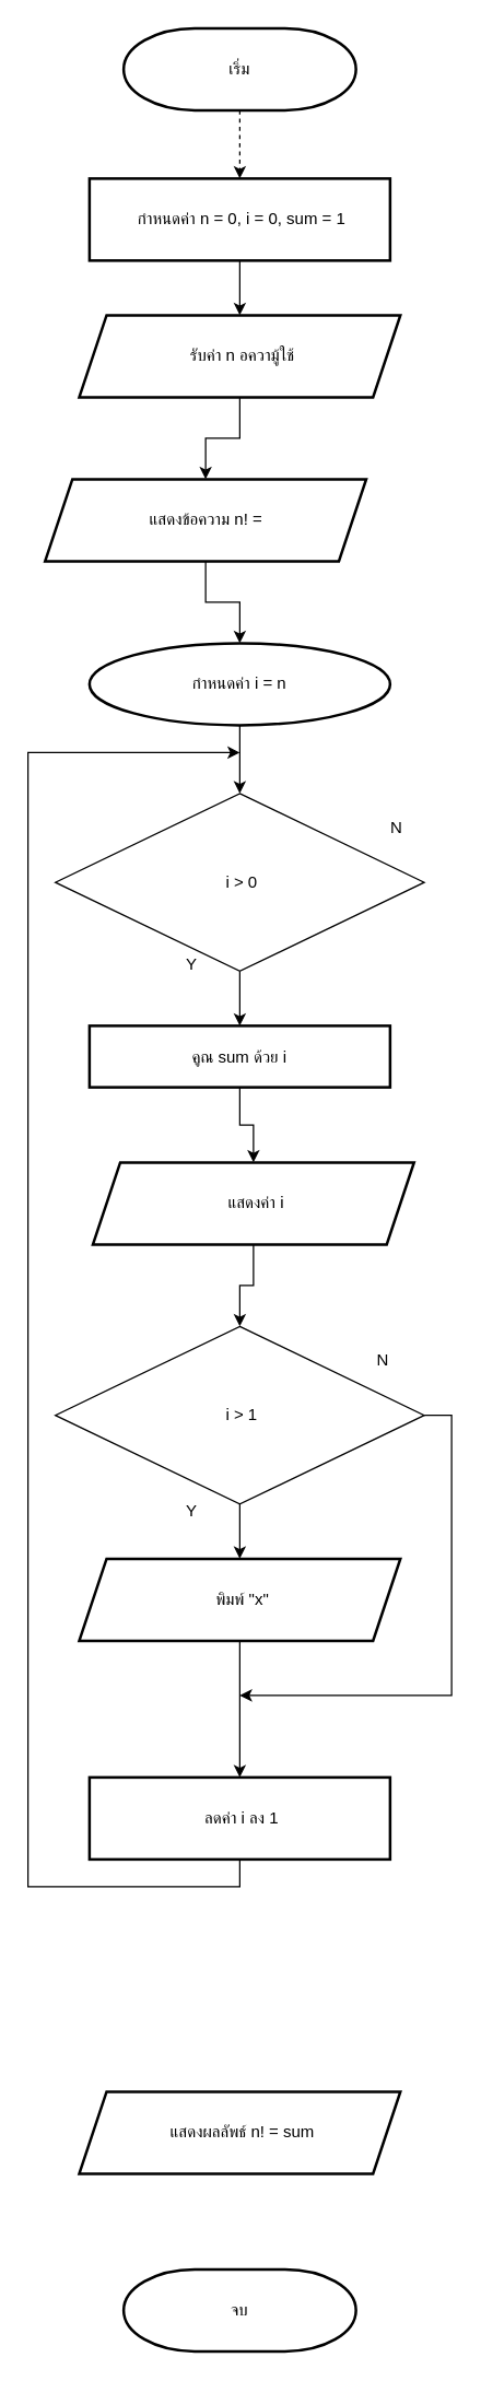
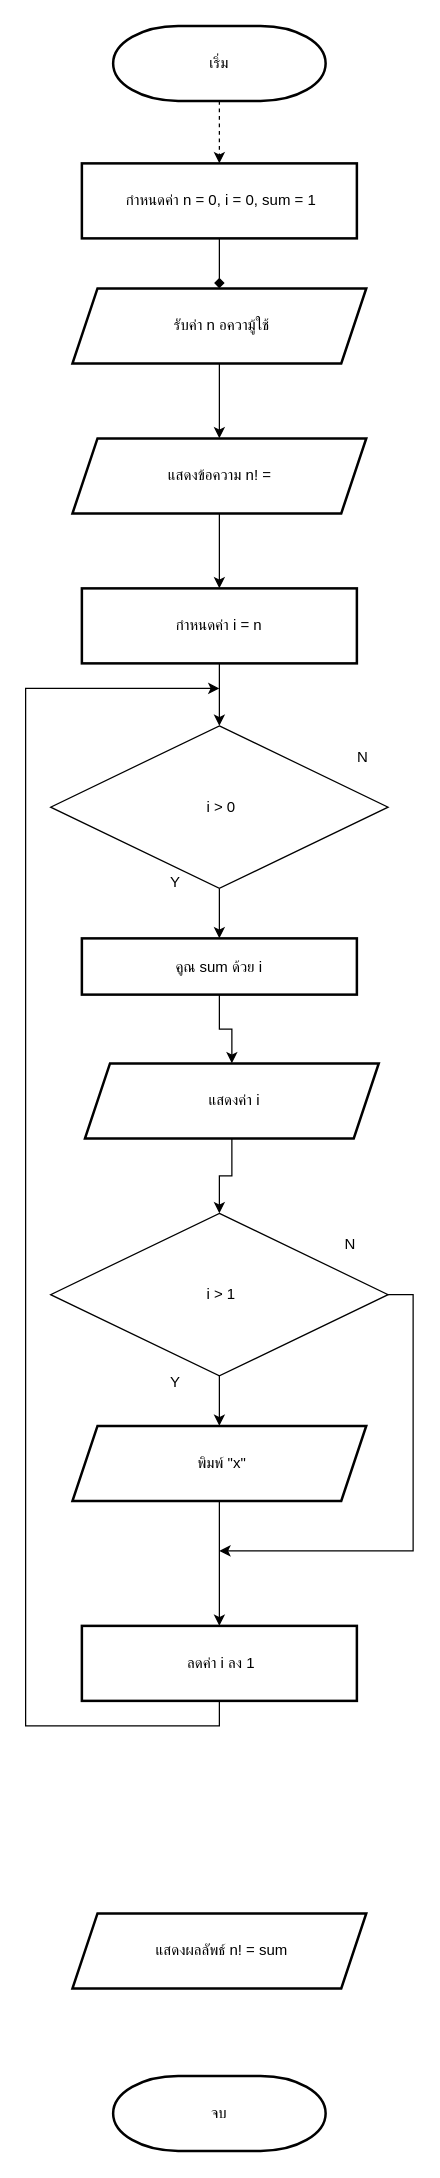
  <mxCell id="0" />
  <mxCell id="1" parent="0" />
  <mxCell id="2" value="" style="edgeStyle=orthogonalEdgeStyle;rounded=0;orthogonalLoop=1;jettySize=auto;html=1;dashed=1;" edge="1" parent="1" source="3" target="5"><mxGeometry relative="1" as="geometry" /></mxCell>
  <mxCell id="3" value="เริ่ม" style="strokeWidth=2;html=1;shape=mxgraph.flowchart.terminator;whiteSpace=wrap;" vertex="1" parent="1"><mxGeometry x="90" y="20" width="170" height="60" as="geometry" /></mxCell>
- <mxCell id="4" value="" style="edgeStyle=orthogonalEdgeStyle;rounded=0;orthogonalLoop=1;jettySize=auto;html=1;" edge="1" parent="1" source="5" target="7"><mxGeometry relative="1" as="geometry" /></mxCell>
+ <mxCell id="4" value="" style="edgeStyle=orthogonalEdgeStyle;rounded=0;orthogonalLoop=1;jettySize=auto;html=1;endArrow=diamond;" edge="1" parent="1" source="5" target="7"><mxGeometry relative="1" as="geometry" /></mxCell>
  <mxCell id="5" value="&amp;nbsp;กำหนดค่า n = 0, i = 0, sum = 1" style="whiteSpace=wrap;html=1;strokeWidth=2;" vertex="1" parent="1"><mxGeometry x="65" y="130" width="220" height="60" as="geometry" /></mxCell>
  <mxCell id="6" value="" style="edgeStyle=orthogonalEdgeStyle;rounded=0;orthogonalLoop=1;jettySize=auto;html=1;" edge="1" parent="1" source="7" target="9"><mxGeometry relative="1" as="geometry" /></mxCell>
  <mxCell id="7" value="&lt;div&gt;&amp;nbsp;รับค่า n อความู้ใช้&lt;br&gt;&lt;/div&gt;" style="shape=parallelogram;perimeter=parallelogramPerimeter;whiteSpace=wrap;html=1;fixedSize=1;strokeWidth=2;" vertex="1" parent="1"><mxGeometry x="57.5" y="230" width="235" height="60" as="geometry" /></mxCell>
  <mxCell id="8" value="" style="edgeStyle=orthogonalEdgeStyle;rounded=0;orthogonalLoop=1;jettySize=auto;html=1;" edge="1" parent="1" source="9" target="11"><mxGeometry relative="1" as="geometry" /></mxCell>
- <mxCell id="9" value="&lt;div&gt;แสดงข้อความ n! =&lt;br&gt;&lt;/div&gt;" style="shape=parallelogram;perimeter=parallelogramPerimeter;whiteSpace=wrap;html=1;fixedSize=1;strokeWidth=2;" vertex="1" parent="1"><mxGeometry x="32.5" y="350" width="235" height="60" as="geometry" /></mxCell>
+ <mxCell id="9" value="&lt;div&gt;แสดงข้อความ n! =&lt;br&gt;&lt;/div&gt;" style="shape=parallelogram;perimeter=parallelogramPerimeter;whiteSpace=wrap;html=1;fixedSize=1;strokeWidth=2;" vertex="1" parent="1"><mxGeometry x="57.5" y="350" width="235" height="60" as="geometry" /></mxCell>
  <mxCell id="10" value="" style="edgeStyle=orthogonalEdgeStyle;rounded=0;orthogonalLoop=1;jettySize=auto;html=1;" edge="1" parent="1" source="11" target="13"><mxGeometry relative="1" as="geometry" /></mxCell>
- <mxCell id="11" value="กำหนดค่า i = n" style="ellipse;whiteSpace=wrap;html=1;strokeWidth=2;" vertex="1" parent="1"><mxGeometry x="65" y="470" width="220" height="60" as="geometry" /></mxCell>
+ <mxCell id="11" value="กำหนดค่า i = n" style="whiteSpace=wrap;html=1;strokeWidth=2;" vertex="1" parent="1"><mxGeometry x="65" y="470" width="220" height="60" as="geometry" /></mxCell>
  <mxCell id="12" value="" style="edgeStyle=orthogonalEdgeStyle;rounded=0;orthogonalLoop=1;jettySize=auto;html=1;" edge="1" parent="1" source="13" target="16"><mxGeometry relative="1" as="geometry" /></mxCell>
  <mxCell id="13" value="&amp;nbsp;i &amp;gt; 0" style="rhombus;whiteSpace=wrap;html=1;" vertex="1" parent="1"><mxGeometry x="40" y="580" width="270" height="130" as="geometry" /></mxCell>
  <mxCell id="14" value="Y" style="text;html=1;align=center;verticalAlign=middle;whiteSpace=wrap;rounded=0;" vertex="1" parent="1"><mxGeometry x="110" y="690" width="60" height="30" as="geometry" /></mxCell>
  <mxCell id="15" value="" style="edgeStyle=orthogonalEdgeStyle;rounded=0;orthogonalLoop=1;jettySize=auto;html=1;" edge="1" parent="1" source="16" target="18"><mxGeometry relative="1" as="geometry" /></mxCell>
  <mxCell id="16" value="คูณ sum ด้วย i" style="whiteSpace=wrap;html=1;strokeWidth=2;" vertex="1" parent="1"><mxGeometry x="65" y="750" width="220" height="45" as="geometry" /></mxCell>
  <mxCell id="17" value="" style="edgeStyle=orthogonalEdgeStyle;rounded=0;orthogonalLoop=1;jettySize=auto;html=1;" edge="1" parent="1" source="18" target="21"><mxGeometry relative="1" as="geometry" /></mxCell>
  <mxCell id="18" value="&lt;div&gt;&amp;nbsp;แสดงค่า i&lt;br&gt;&lt;/div&gt;" style="shape=parallelogram;perimeter=parallelogramPerimeter;whiteSpace=wrap;html=1;fixedSize=1;strokeWidth=2;" vertex="1" parent="1"><mxGeometry x="67.5" y="850" width="235" height="60" as="geometry" /></mxCell>
  <mxCell id="19" value="" style="edgeStyle=orthogonalEdgeStyle;rounded=0;orthogonalLoop=1;jettySize=auto;html=1;" edge="1" parent="1" source="21" target="24"><mxGeometry relative="1" as="geometry" /></mxCell>
  <mxCell id="20" style="edgeStyle=orthogonalEdgeStyle;rounded=0;orthogonalLoop=1;jettySize=auto;html=1;exitX=1;exitY=0.5;exitDx=0;exitDy=0;" edge="1" parent="1" source="21"><mxGeometry relative="1" as="geometry"><mxPoint x="175" y="1240" as="targetPoint" /><Array as="points"><mxPoint x="330" y="1035" /><mxPoint x="330" y="1240" /></Array></mxGeometry></mxCell>
  <mxCell id="21" value="&amp;nbsp;i &amp;gt; 1" style="rhombus;whiteSpace=wrap;html=1;" vertex="1" parent="1"><mxGeometry x="40" y="970" width="270" height="130" as="geometry" /></mxCell>
  <mxCell id="22" value="Y" style="text;html=1;align=center;verticalAlign=middle;whiteSpace=wrap;rounded=0;" vertex="1" parent="1"><mxGeometry x="110" y="1090" width="60" height="30" as="geometry" /></mxCell>
  <mxCell id="23" value="" style="edgeStyle=orthogonalEdgeStyle;rounded=0;orthogonalLoop=1;jettySize=auto;html=1;" edge="1" parent="1" source="24" target="26"><mxGeometry relative="1" as="geometry" /></mxCell>
  <mxCell id="24" value="&lt;div&gt;&amp;nbsp;พิมพ์ &quot;x&quot;&lt;br&gt;&lt;/div&gt;" style="shape=parallelogram;perimeter=parallelogramPerimeter;whiteSpace=wrap;html=1;fixedSize=1;strokeWidth=2;" vertex="1" parent="1"><mxGeometry x="57.5" y="1140" width="235" height="60" as="geometry" /></mxCell>
  <mxCell id="25" style="edgeStyle=orthogonalEdgeStyle;rounded=0;orthogonalLoop=1;jettySize=auto;html=1;exitX=0.5;exitY=1;exitDx=0;exitDy=0;" edge="1" parent="1" source="26"><mxGeometry relative="1" as="geometry"><mxPoint x="175" y="550" as="targetPoint" /><Array as="points"><mxPoint x="175" y="1380" /><mxPoint x="20" y="1380" /><mxPoint x="20" y="550" /></Array></mxGeometry></mxCell>
  <mxCell id="26" value="&amp;nbsp;ลดค่า i ลง 1" style="whiteSpace=wrap;html=1;strokeWidth=2;" vertex="1" parent="1"><mxGeometry x="65" y="1300" width="220" height="60" as="geometry" /></mxCell>
  <mxCell id="27" value="N" style="text;html=1;align=center;verticalAlign=middle;whiteSpace=wrap;rounded=0;" vertex="1" parent="1"><mxGeometry x="250" y="980" width="60" height="30" as="geometry" /></mxCell>
  <mxCell id="28" value="&lt;div&gt;&amp;nbsp;แสดงผลลัพธ์ n! = sum&lt;br&gt;&lt;/div&gt;" style="shape=parallelogram;perimeter=parallelogramPerimeter;whiteSpace=wrap;html=1;fixedSize=1;strokeWidth=2;" vertex="1" parent="1"><mxGeometry x="57.5" y="1530" width="235" height="60" as="geometry" /></mxCell>
  <mxCell id="29" value="N" style="text;html=1;align=center;verticalAlign=middle;whiteSpace=wrap;rounded=0;" vertex="1" parent="1"><mxGeometry x="260" y="590" width="60" height="30" as="geometry" /></mxCell>
  <mxCell id="30" value="จบ" style="strokeWidth=2;html=1;shape=mxgraph.flowchart.terminator;whiteSpace=wrap;" vertex="1" parent="1"><mxGeometry x="90" y="1660" width="170" height="60" as="geometry" /></mxCell>
